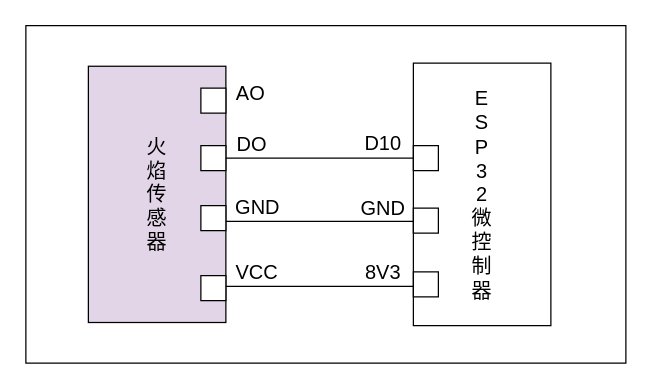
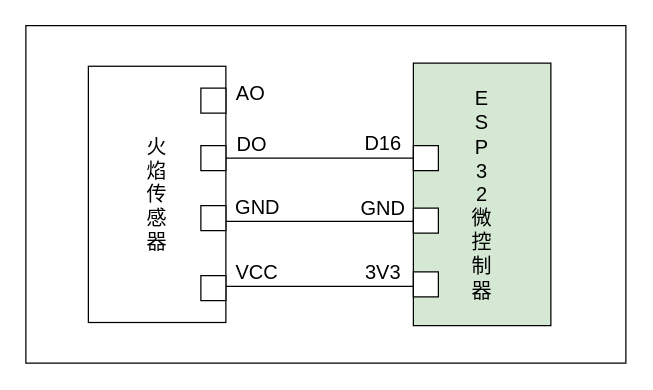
  <mxCell id="0" />
  <mxCell id="1" parent="0" />
  <mxCell id="2" value="" style="rounded=0;whiteSpace=wrap;html=1;" parent="1" vertex="1"><mxGeometry x="20" y="20" width="480" height="270" as="geometry" /></mxCell>
- <mxCell id="3" value="&lt;span style=&quot;font-size: 16px;&quot;&gt;E&lt;/span&gt;&lt;div&gt;&lt;span style=&quot;font-size: 16px;&quot;&gt;S&lt;/span&gt;&lt;/div&gt;&lt;div&gt;&lt;span style=&quot;font-size: 16px;&quot;&gt;P&lt;/span&gt;&lt;/div&gt;&lt;div&gt;&lt;span style=&quot;font-size: 16px;&quot;&gt;3&lt;/span&gt;&lt;/div&gt;&lt;div&gt;&lt;span style=&quot;font-size: 16px;&quot;&gt;2&lt;/span&gt;&lt;/div&gt;&lt;div&gt;&lt;span style=&quot;font-size: 16px;&quot;&gt;微&lt;/span&gt;&lt;/div&gt;&lt;div&gt;&lt;span style=&quot;font-size: 16px;&quot;&gt;控&lt;/span&gt;&lt;/div&gt;&lt;div&gt;&lt;span style=&quot;font-size: 16px;&quot;&gt;制&lt;/span&gt;&lt;/div&gt;&lt;div&gt;&lt;span style=&quot;font-size: 16px;&quot;&gt;器&lt;/span&gt;&lt;/div&gt;" style="rounded=0;whiteSpace=wrap;html=1;" parent="1" vertex="1"><mxGeometry x="330" y="50" width="110" height="210" as="geometry" /></mxCell>
- <mxCell id="4" value="&lt;span style=&quot;font-size: 16px;&quot;&gt;火&lt;/span&gt;&lt;div&gt;&lt;span style=&quot;font-size: 16px;&quot;&gt;焰&lt;/span&gt;&lt;/div&gt;&lt;div&gt;&lt;span style=&quot;font-size: 16px;&quot;&gt;传&lt;/span&gt;&lt;/div&gt;&lt;div&gt;&lt;span style=&quot;font-size: 16px;&quot;&gt;感&lt;/span&gt;&lt;/div&gt;&lt;div&gt;&lt;span style=&quot;font-size: 16px;&quot;&gt;器&lt;/span&gt;&lt;/div&gt;" style="rounded=0;whiteSpace=wrap;html=1;fillColor=#e1d5e7;" parent="1" vertex="1"><mxGeometry x="70" y="52.5" width="110" height="205" as="geometry" /></mxCell>
+ <mxCell id="3" value="&lt;span style=&quot;font-size: 16px;&quot;&gt;E&lt;/span&gt;&lt;div&gt;&lt;span style=&quot;font-size: 16px;&quot;&gt;S&lt;/span&gt;&lt;/div&gt;&lt;div&gt;&lt;span style=&quot;font-size: 16px;&quot;&gt;P&lt;/span&gt;&lt;/div&gt;&lt;div&gt;&lt;span style=&quot;font-size: 16px;&quot;&gt;3&lt;/span&gt;&lt;/div&gt;&lt;div&gt;&lt;span style=&quot;font-size: 16px;&quot;&gt;2&lt;/span&gt;&lt;/div&gt;&lt;div&gt;&lt;span style=&quot;font-size: 16px;&quot;&gt;微&lt;/span&gt;&lt;/div&gt;&lt;div&gt;&lt;span style=&quot;font-size: 16px;&quot;&gt;控&lt;/span&gt;&lt;/div&gt;&lt;div&gt;&lt;span style=&quot;font-size: 16px;&quot;&gt;制&lt;/span&gt;&lt;/div&gt;&lt;div&gt;&lt;span style=&quot;font-size: 16px;&quot;&gt;器&lt;/span&gt;&lt;/div&gt;" style="rounded=0;whiteSpace=wrap;html=1;fillColor=#d5e8d4;" parent="1" vertex="1"><mxGeometry x="330" y="50" width="110" height="210" as="geometry" /></mxCell>
+ <mxCell id="4" value="&lt;span style=&quot;font-size: 16px;&quot;&gt;火&lt;/span&gt;&lt;div&gt;&lt;span style=&quot;font-size: 16px;&quot;&gt;焰&lt;/span&gt;&lt;/div&gt;&lt;div&gt;&lt;span style=&quot;font-size: 16px;&quot;&gt;传&lt;/span&gt;&lt;/div&gt;&lt;div&gt;&lt;span style=&quot;font-size: 16px;&quot;&gt;感&lt;/span&gt;&lt;/div&gt;&lt;div&gt;&lt;span style=&quot;font-size: 16px;&quot;&gt;器&lt;/span&gt;&lt;/div&gt;" style="rounded=0;whiteSpace=wrap;html=1;" parent="1" vertex="1"><mxGeometry x="70" y="52.5" width="110" height="205" as="geometry" /></mxCell>
  <mxCell id="5" value="" style="rounded=0;whiteSpace=wrap;html=1;" parent="1" vertex="1"><mxGeometry x="160" y="116" width="20" height="20" as="geometry" /></mxCell>
  <mxCell id="6" value="" style="rounded=0;whiteSpace=wrap;html=1;direction=south;" parent="1" vertex="1"><mxGeometry x="160" y="164" width="20" height="20" as="geometry" /></mxCell>
  <mxCell id="7" value="" style="rounded=0;whiteSpace=wrap;html=1;" parent="1" vertex="1"><mxGeometry x="160" y="220" width="20" height="20" as="geometry" /></mxCell>
  <mxCell id="8" value="" style="rounded=0;whiteSpace=wrap;html=1;" parent="1" vertex="1"><mxGeometry x="330" y="116" width="20" height="20" as="geometry" /></mxCell>
  <mxCell id="9" value="" style="rounded=0;whiteSpace=wrap;html=1;" parent="1" vertex="1"><mxGeometry x="330" y="166" width="20" height="20" as="geometry" /></mxCell>
  <mxCell id="10" value="" style="rounded=0;whiteSpace=wrap;html=1;" parent="1" vertex="1"><mxGeometry x="330" y="217" width="20" height="20" as="geometry" /></mxCell>
  <mxCell id="11" value="" style="endArrow=none;html=1;rounded=0;exitX=1;exitY=0.5;exitDx=0;exitDy=0;entryX=0;entryY=0.5;entryDx=0;entryDy=0;" parent="1" source="5" target="8" edge="1"><mxGeometry width="50" height="50" relative="1" as="geometry"><mxPoint x="280" y="140" as="sourcePoint" /><mxPoint x="330" y="90" as="targetPoint" /></mxGeometry></mxCell>
  <mxCell id="12" value="" style="endArrow=none;html=1;rounded=0;exitX=1;exitY=0.5;exitDx=0;exitDy=0;entryX=0;entryY=0.5;entryDx=0;entryDy=0;" parent="1" edge="1"><mxGeometry width="50" height="50" relative="1" as="geometry"><mxPoint x="180" y="176.5" as="sourcePoint" /><mxPoint x="330" y="176.5" as="targetPoint" /></mxGeometry></mxCell>
  <mxCell id="13" value="" style="endArrow=none;html=1;rounded=0;exitX=1;exitY=0.5;exitDx=0;exitDy=0;entryX=0;entryY=0.5;entryDx=0;entryDy=0;" parent="1" edge="1"><mxGeometry width="50" height="50" relative="1" as="geometry"><mxPoint x="180" y="228.5" as="sourcePoint" /><mxPoint x="330" y="228.5" as="targetPoint" /></mxGeometry></mxCell>
  <mxCell id="14" value="&lt;span style=&quot;font-size: 16px;&quot;&gt;AO&lt;/span&gt;" style="text;html=1;align=center;verticalAlign=middle;whiteSpace=wrap;rounded=0;" parent="1" vertex="1"><mxGeometry x="170" y="59" width="60" height="30" as="geometry" /></mxCell>
  <mxCell id="15" value="&lt;font style=&quot;font-size: 16px;&quot;&gt;&amp;nbsp; &amp;nbsp;GND&lt;/font&gt;" style="text;html=1;align=center;verticalAlign=middle;whiteSpace=wrap;rounded=0;" parent="1" vertex="1"><mxGeometry x="169" y="150" width="60" height="30" as="geometry" /></mxCell>
  <mxCell id="16" value="&lt;font style=&quot;font-size: 16px;&quot;&gt;VCC&lt;/font&gt;" style="text;html=1;align=center;verticalAlign=middle;whiteSpace=wrap;rounded=0;" parent="1" vertex="1"><mxGeometry x="175" y="202" width="60" height="30" as="geometry" /></mxCell>
- <mxCell id="17" value="&lt;span style=&quot;font-size: 16px;&quot;&gt;D10&lt;/span&gt;" style="text;html=1;align=center;verticalAlign=middle;whiteSpace=wrap;rounded=0;" parent="1" vertex="1"><mxGeometry x="276" y="99" width="60" height="30" as="geometry" /></mxCell>
+ <mxCell id="17" value="&lt;span style=&quot;font-size: 16px;&quot;&gt;D16&lt;/span&gt;" style="text;html=1;align=center;verticalAlign=middle;whiteSpace=wrap;rounded=0;" parent="1" vertex="1"><mxGeometry x="276" y="99" width="60" height="30" as="geometry" /></mxCell>
  <mxCell id="18" value="&lt;span style=&quot;font-size: 16px;&quot;&gt;GND&lt;/span&gt;" style="text;html=1;align=center;verticalAlign=middle;whiteSpace=wrap;rounded=0;" parent="1" vertex="1"><mxGeometry x="276" y="151" width="60" height="30" as="geometry" /></mxCell>
- <mxCell id="19" value="&lt;span style=&quot;font-size: 16px;&quot;&gt;8V3&lt;/span&gt;" style="text;html=1;align=center;verticalAlign=middle;whiteSpace=wrap;rounded=0;" parent="1" vertex="1"><mxGeometry x="276" y="202" width="60" height="30" as="geometry" /></mxCell>
+ <mxCell id="19" value="&lt;span style=&quot;font-size: 16px;&quot;&gt;3V3&lt;/span&gt;" style="text;html=1;align=center;verticalAlign=middle;whiteSpace=wrap;rounded=0;" parent="1" vertex="1"><mxGeometry x="276" y="202" width="60" height="30" as="geometry" /></mxCell>
  <mxCell id="20" value="" style="rounded=0;whiteSpace=wrap;html=1;" parent="1" vertex="1"><mxGeometry x="160" y="70" width="20" height="20" as="geometry" /></mxCell>
  <mxCell id="21" value="&lt;span style=&quot;font-size: 16px;&quot;&gt;DO&lt;/span&gt;" style="text;html=1;align=center;verticalAlign=middle;whiteSpace=wrap;rounded=0;" parent="1" vertex="1"><mxGeometry x="171" y="100" width="60" height="30" as="geometry" /></mxCell>
